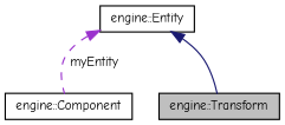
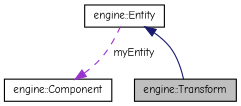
  digraph {
    fontname="Comic Neue"
    node [color=black fillcolor=white fontname="Comic Neue" fontsize=10 shape=record style=filled]
    edge [dir=back fontname="Comic Neue" fontsize=10 labelfontname=Helvetica labelfontsize=10]
    n1 [fillcolor=grey75 fontcolor=black height=0.2 label="engine::Transform" width=0.4]
    n2 [height=0.2 label="engine::Component" width=0.4]
    n3 [height=0.2 label="engine::Entity" width=0.4]
    n3 -> n1 [color=midnightblue style=solid]
-   n3 -> n2 [color=darkorchid3 label=" myEntity" style=dashed]
+   n2 -> n3 [color=darkorchid3 label=" myEntity" style=dashed]
  }
